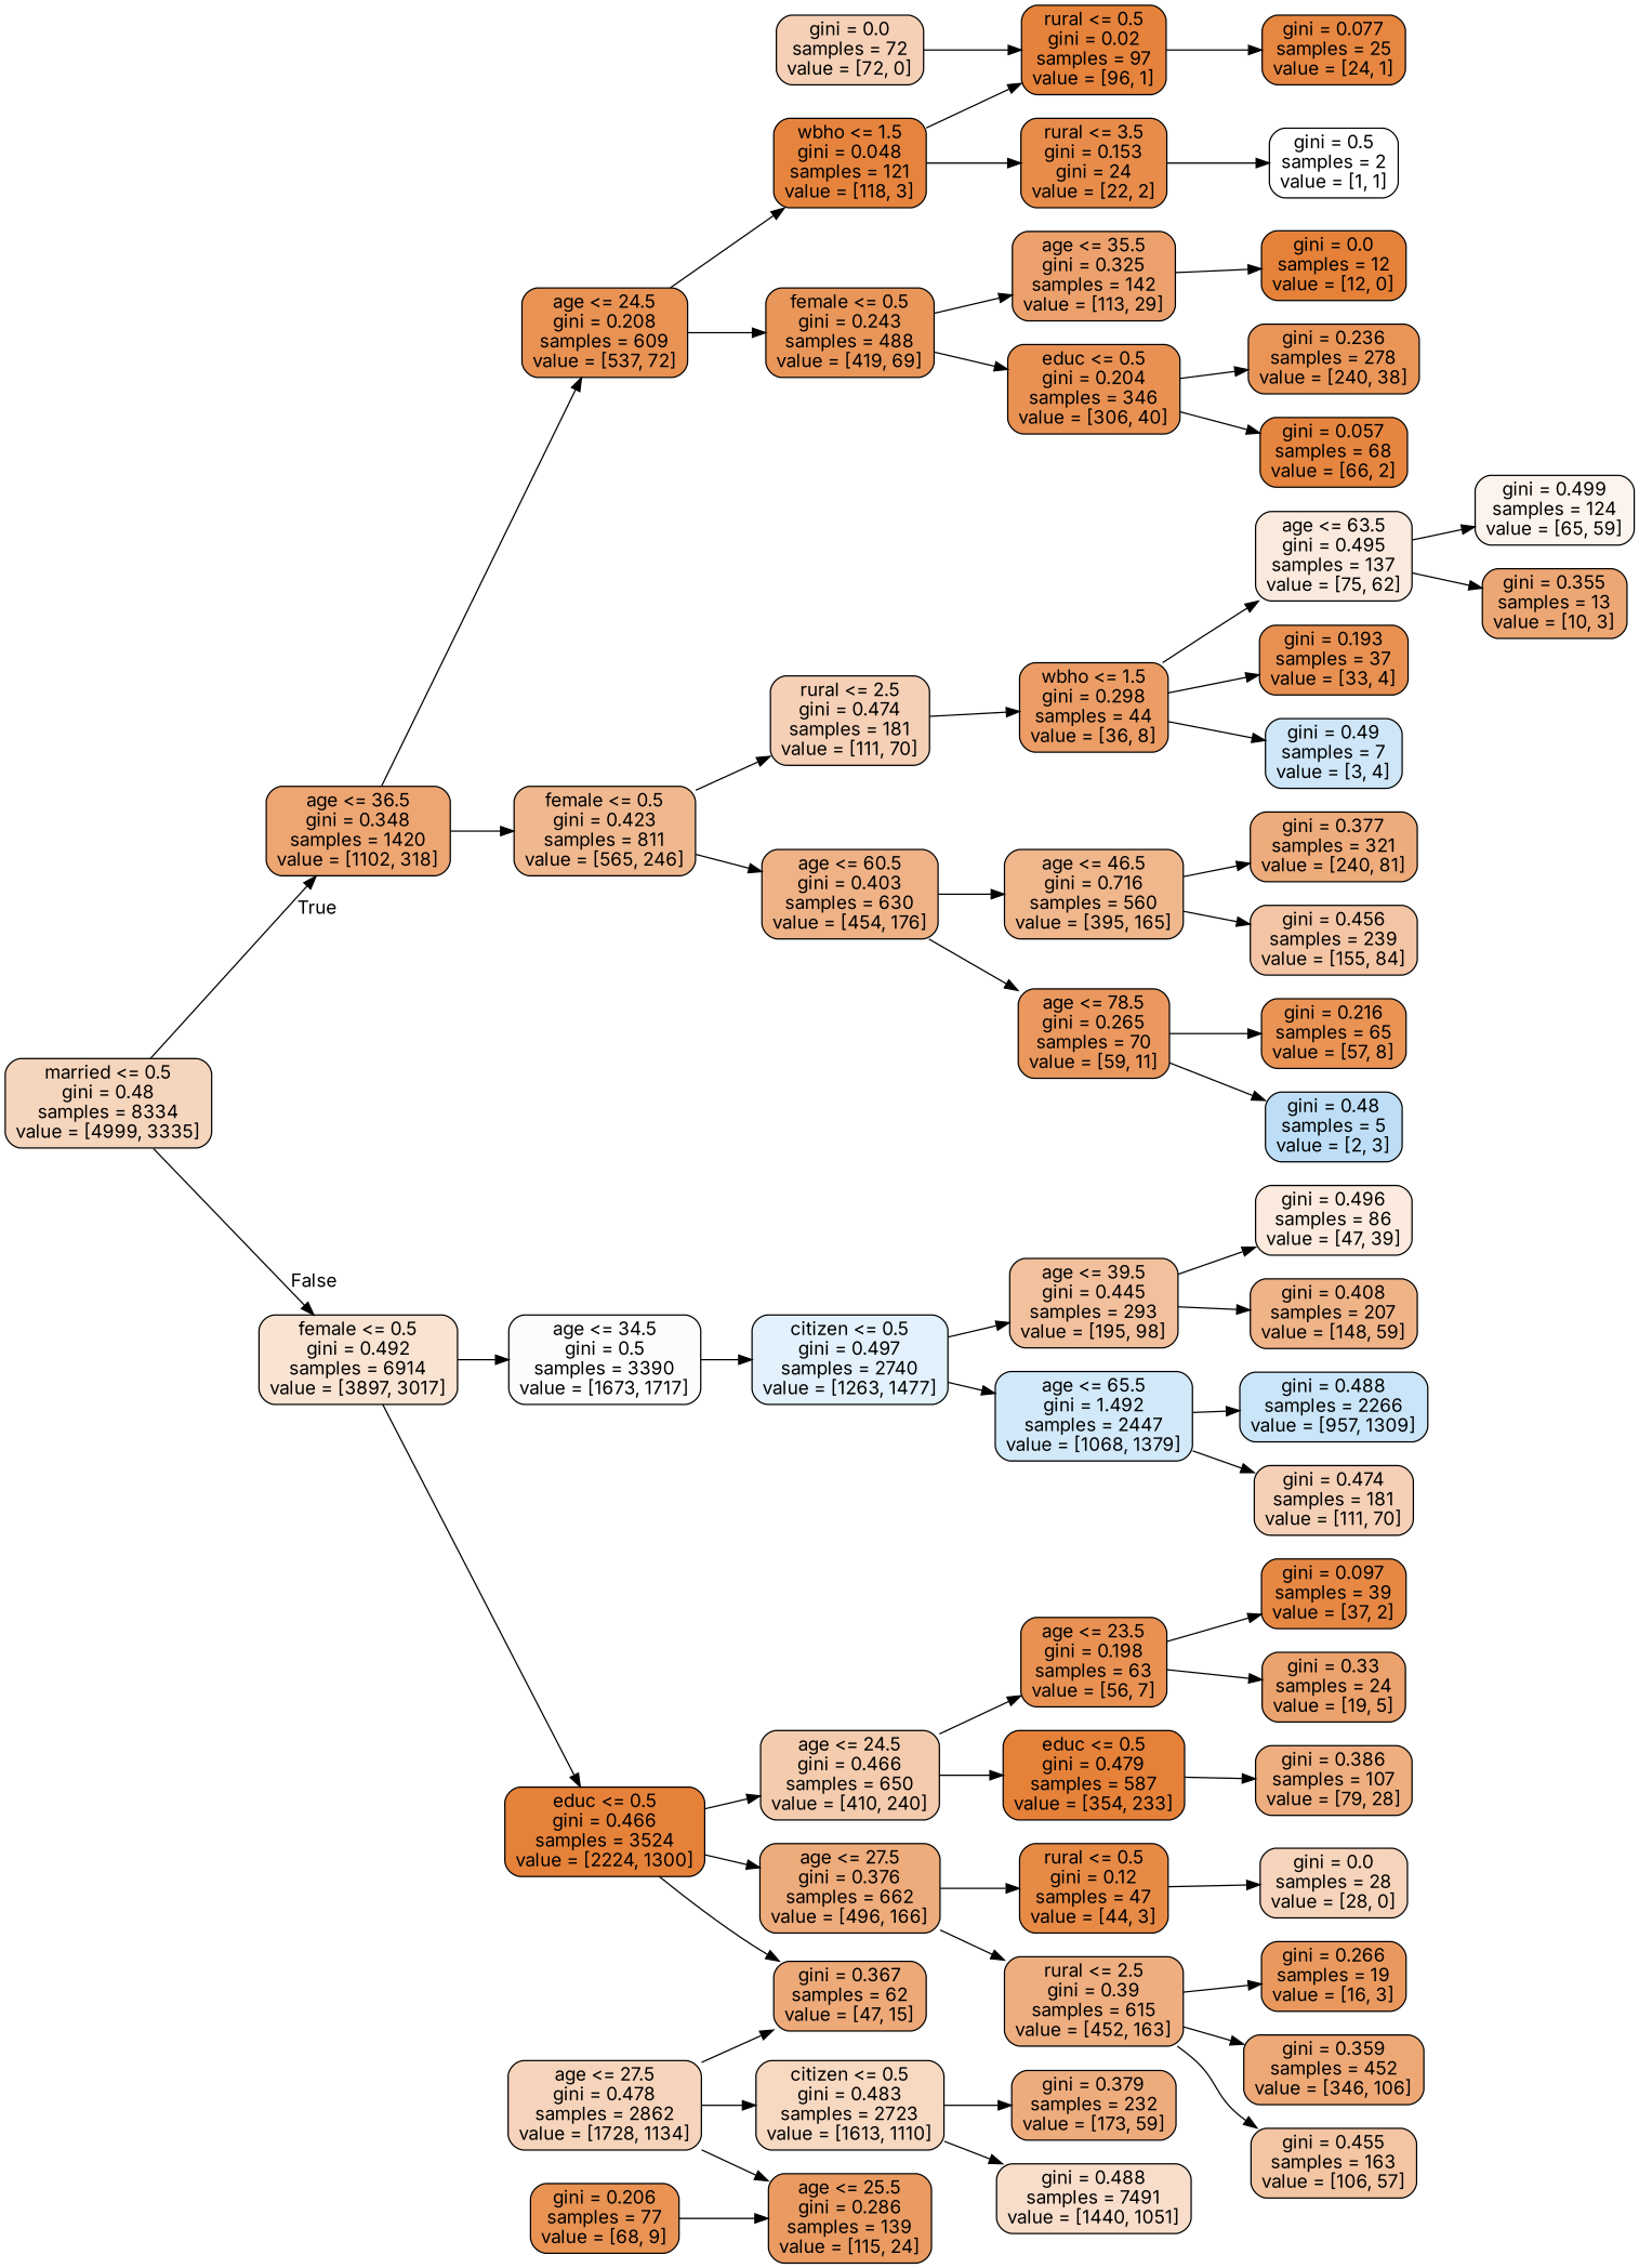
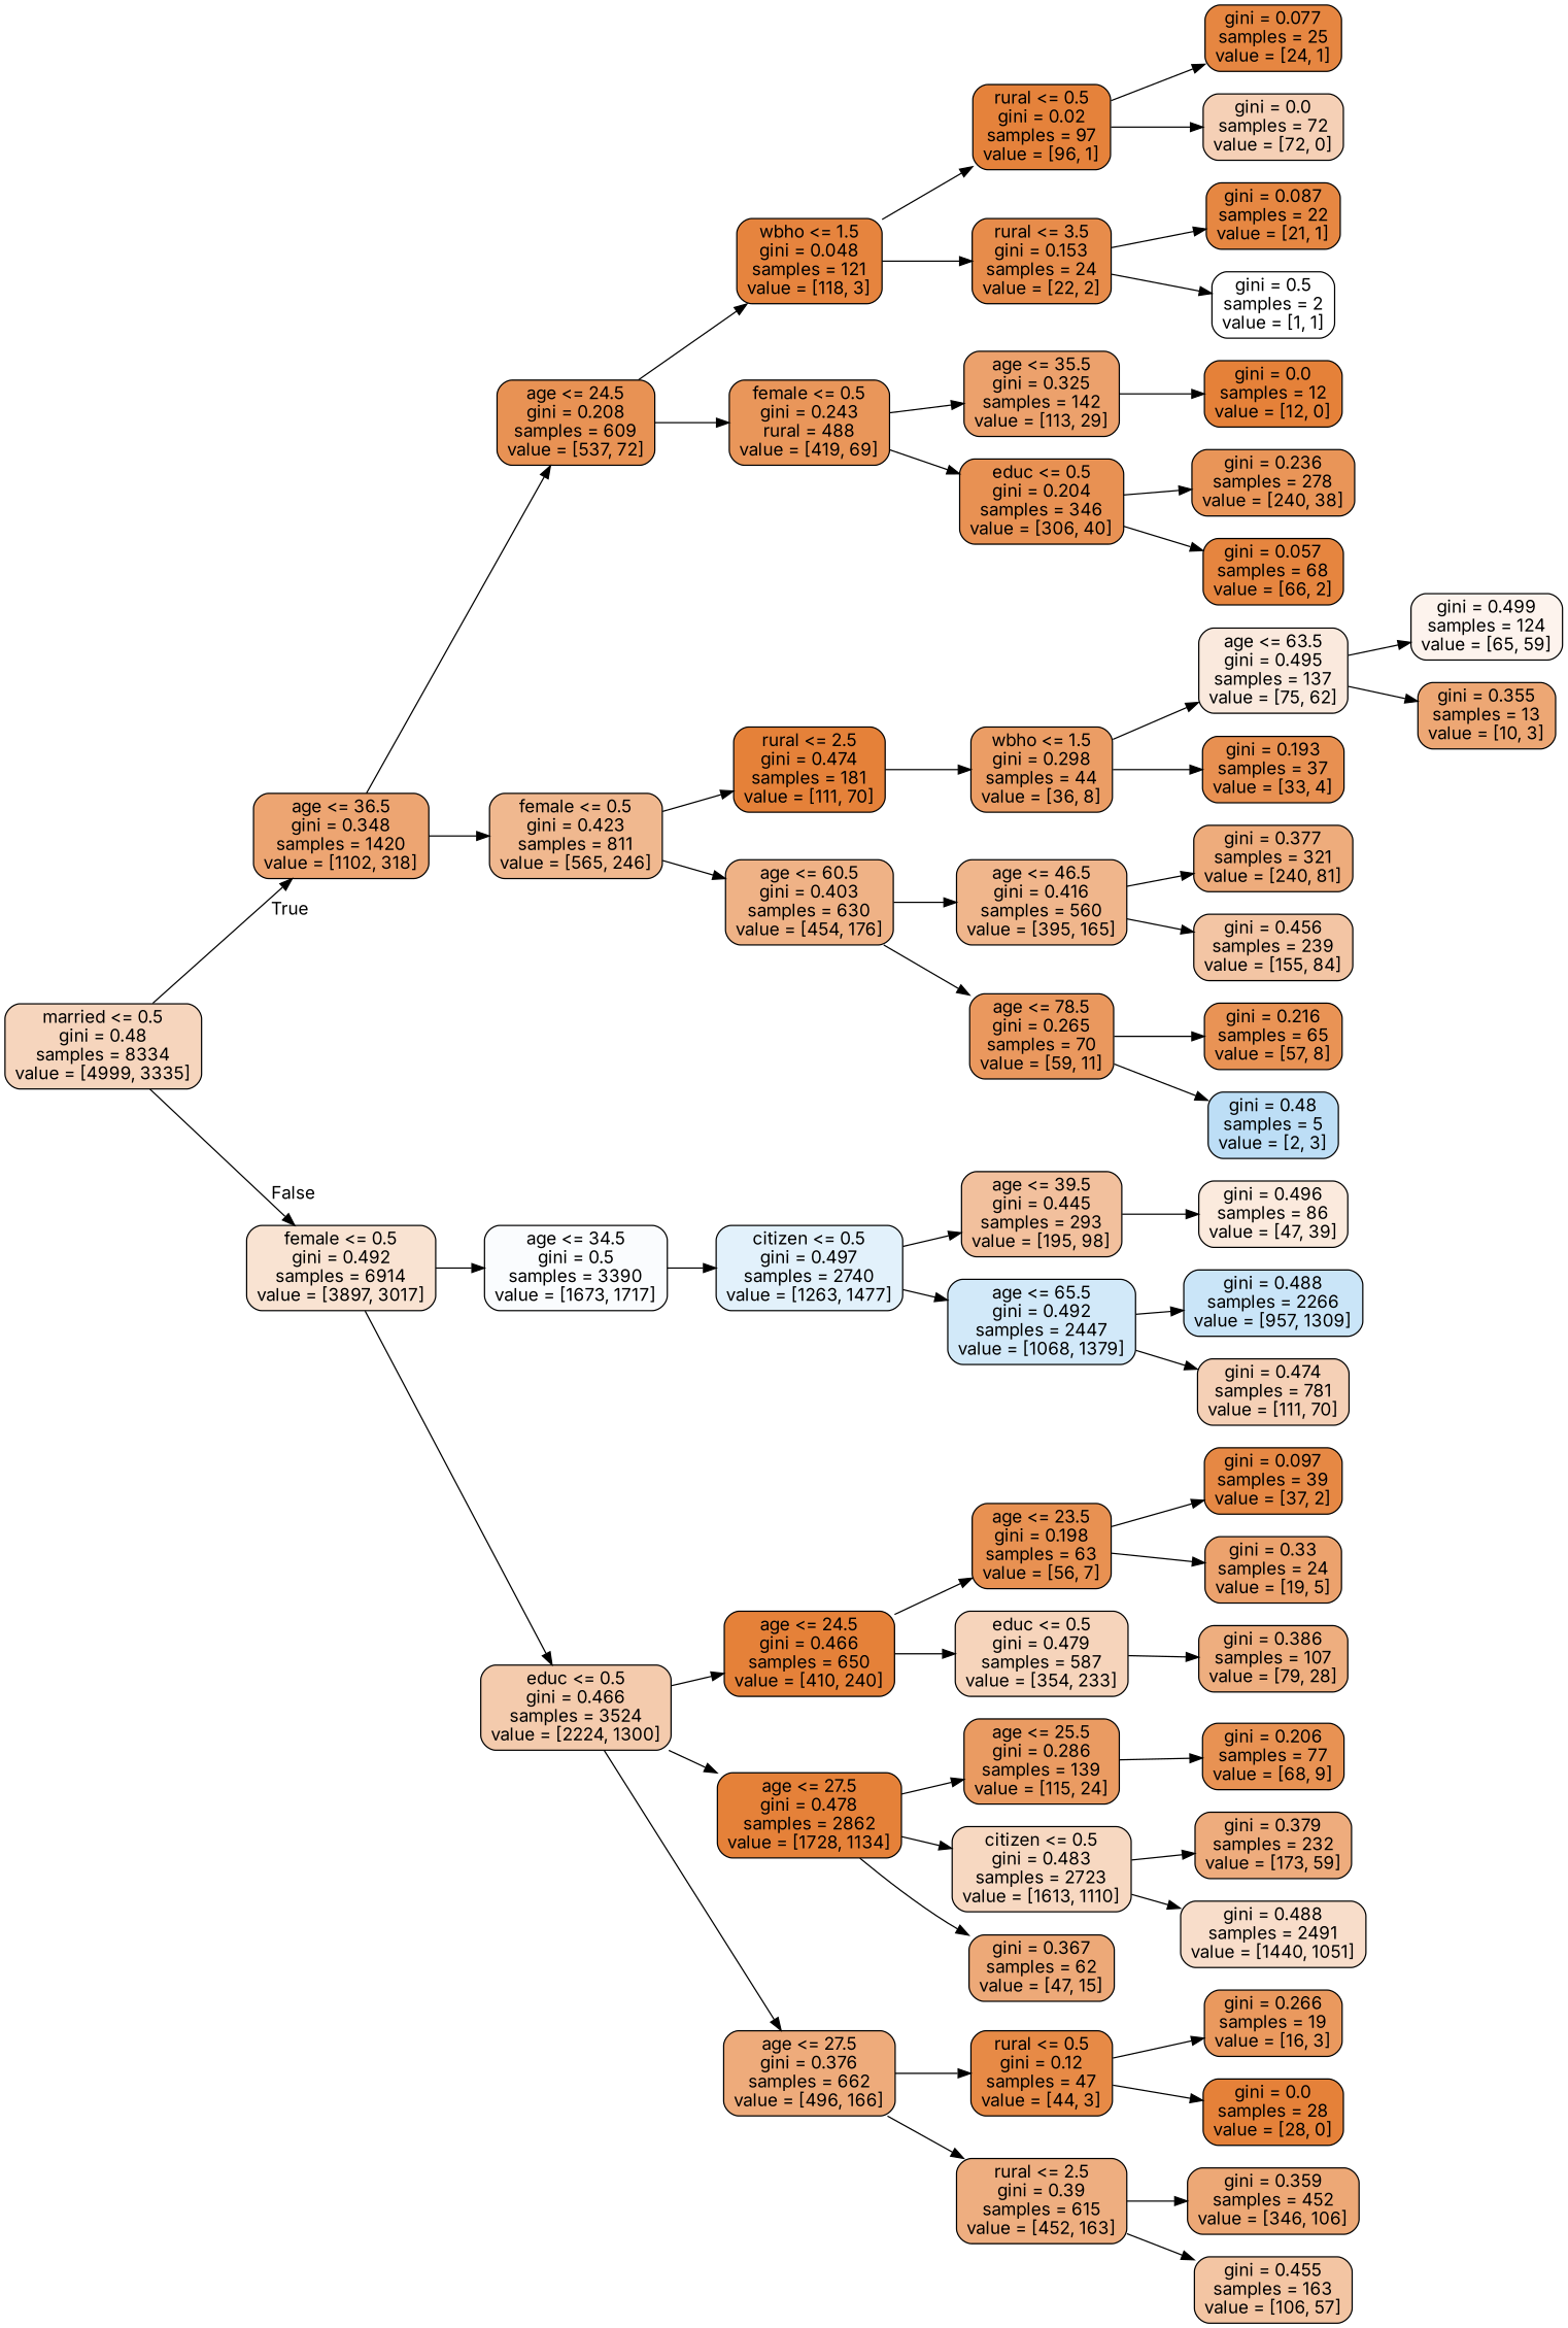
  digraph {
    fontname=Inter
    rankdir=LR
    node [color=black fillcolor="#f5d0b6" fontname=Inter shape=box style="filled, rounded"]
    edge [fontname=Inter]
    n1 [fillcolor="#f6d5bd" label="married <= 0.5\ngini = 0.48\nsamples = 8334\nvalue = [4999, 3335]"]
    n2 [fillcolor="#eda572" label="age <= 36.5\ngini = 0.348\nsamples = 1420\nvalue = [1102, 318]"]
    n3 [fillcolor="#f9e3d2" label="female <= 0.5\ngini = 0.492\nsamples = 6914\nvalue = [3897, 3017]"]
    n4 [fillcolor="#e89254" label="age <= 24.5\ngini = 0.208\nsamples = 609\nvalue = [537, 72]"]
    n5 [fillcolor="#f0b88f" label="female <= 0.5\ngini = 0.423\nsamples = 811\nvalue = [565, 246]"]
    n6 [fillcolor="#fafcfe" label="age <= 34.5\ngini = 0.5\nsamples = 3390\nvalue = [1673, 1717]"]
-   n7 [fillcolor="#e58139" label="educ <= 0.5\ngini = 0.466\nsamples = 3524\nvalue = [2224, 1300]"]
+   n7 [fillcolor="#f4cbad" label="educ <= 0.5\ngini = 0.466\nsamples = 3524\nvalue = [2224, 1300]"]
    n8 [fillcolor="#e6843e" label="wbho <= 1.5\ngini = 0.048\nsamples = 121\nvalue = [118, 3]"]
-   n9 [fillcolor="#e9965a" label="female <= 0.5\ngini = 0.243\nsamples = 488\nvalue = [419, 69]"]
-   n10 [label="rural <= 2.5\ngini = 0.474\nsamples = 181\nvalue = [111, 70]"]
+   n9 [fillcolor="#e9965a" label="female <= 0.5\ngini = 0.243\nrural = 488\nvalue = [419, 69]"]
+   n10 [fillcolor="#e58139" label="rural <= 2.5\ngini = 0.474\nsamples = 181\nvalue = [111, 70]"]
    n11 [fillcolor="#efb286" label="age <= 60.5\ngini = 0.403\nsamples = 630\nvalue = [454, 176]"]
    n12 [fillcolor="#e5823b" label="rural <= 0.5\ngini = 0.02\nsamples = 97\nvalue = [96, 1]"]
-   n13 [fillcolor="#e78c4b" label="rural <= 3.5\ngini = 0.153\ngini = 24\nvalue = [22, 2]"]
+   n13 [fillcolor="#e78c4b" label="rural <= 3.5\ngini = 0.153\nsamples = 24\nvalue = [22, 2]"]
    n14 [fillcolor="#eca16c" label="age <= 35.5\ngini = 0.325\nsamples = 142\nvalue = [113, 29]"]
    n15 [fillcolor="#e89153" label="educ <= 0.5\ngini = 0.204\nsamples = 346\nvalue = [306, 40]"]
    n16 [fillcolor="#e68641" label="gini = 0.077\nsamples = 25\nvalue = [24, 1]"]
    n17 [label="gini = 0.0\nsamples = 72\nvalue = [72, 0]"]
+   n18 [fillcolor="#e68742" label="gini = 0.087\nsamples = 22\nvalue = [21, 1]"]
    n19 [fillcolor="#ffffff" label="gini = 0.5\nsamples = 2\nvalue = [1, 1]"]
    n20 [fillcolor="#e58139" label="gini = 0.0\nsamples = 12\nvalue = [12, 0]"]
    n21 [fillcolor="#e99558" label="gini = 0.236\nsamples = 278\nvalue = [240, 38]"]
    n22 [fillcolor="#e6853f" label="gini = 0.057\nsamples = 68\nvalue = [66, 2]"]
    n23 [fillcolor="#eb9d65" label="wbho <= 1.5\ngini = 0.298\nsamples = 44\nvalue = [36, 8]"]
-   n24 [fillcolor="#f0b68c" label="age <= 46.5\ngini = 0.716\nsamples = 560\nvalue = [395, 165]"]
+   n24 [fillcolor="#f0b68c" label="age <= 46.5\ngini = 0.416\nsamples = 560\nvalue = [395, 165]"]
    n25 [fillcolor="#ea985e" label="age <= 78.5\ngini = 0.265\nsamples = 70\nvalue = [59, 11]"]
    n26 [fillcolor="#fae9dd" label="age <= 63.5\ngini = 0.495\nsamples = 137\nvalue = [75, 62]"]
    n27 [fillcolor="#fdf3ed" label="gini = 0.499\nsamples = 124\nvalue = [65, 59]"]
    n28 [fillcolor="#eda774" label="gini = 0.355\nsamples = 13\nvalue = [10, 3]"]
    n29 [fillcolor="#e89051" label="gini = 0.193\nsamples = 37\nvalue = [33, 4]"]
-   n30 [fillcolor="#cee6f8" label="gini = 0.49\nsamples = 7\nvalue = [3, 4]"]
    n31 [fillcolor="#eeac7c" label="gini = 0.377\nsamples = 321\nvalue = [240, 81]"]
    n32 [fillcolor="#f3c5a4" label="gini = 0.456\nsamples = 239\nvalue = [155, 84]"]
    n33 [fillcolor="#e99355" label="gini = 0.216\nsamples = 65\nvalue = [57, 8]"]
    n34 [fillcolor="#bddef6" label="gini = 0.48\nsamples = 5\nvalue = [2, 3]"]
    n35 [fillcolor="#e2f1fb" label="citizen <= 0.5\ngini = 0.497\nsamples = 2740\nvalue = [1263, 1477]"]
-   n36 [fillcolor="#f4cbad" label="age <= 24.5\ngini = 0.466\nsamples = 650\nvalue = [410, 240]"]
-   n37 [fillcolor="#f6d4bb" label="age <= 27.5\ngini = 0.478\nsamples = 2862\nvalue = [1728, 1134]"]
+   n36 [fillcolor="#e58139" label="age <= 24.5\ngini = 0.466\nsamples = 650\nvalue = [410, 240]"]
+   n37 [fillcolor="#e58139" label="age <= 27.5\ngini = 0.478\nsamples = 2862\nvalue = [1728, 1134]"]
    n38 [fillcolor="#eeab7b" label="age <= 27.5\ngini = 0.376\nsamples = 662\nvalue = [496, 166]"]
    n39 [fillcolor="#e89152" label="age <= 23.5\ngini = 0.198\nsamples = 63\nvalue = [56, 7]"]
-   n40 [fillcolor="#e58139" label="educ <= 0.5\ngini = 0.479\nsamples = 587\nvalue = [354, 233]"]
+   n40 [fillcolor="#f6d4bb" label="educ <= 0.5\ngini = 0.479\nsamples = 587\nvalue = [354, 233]"]
    n41 [fillcolor="#f2c09d" label="age <= 39.5\ngini = 0.445\nsamples = 293\nvalue = [195, 98]"]
-   n42 [fillcolor="#d2e9f9" label="age <= 65.5\ngini = 1.492\nsamples = 2447\nvalue = [1068, 1379]"]
+   n42 [fillcolor="#d2e9f9" label="age <= 65.5\ngini = 0.492\nsamples = 2447\nvalue = [1068, 1379]"]
    n43 [fillcolor="#e68844" label="gini = 0.097\nsamples = 39\nvalue = [37, 2]"]
    n44 [fillcolor="#eca26d" label="gini = 0.33\nsamples = 24\nvalue = [19, 5]"]
    n45 [fillcolor="#eeae7f" label="gini = 0.386\nsamples = 107\nvalue = [79, 28]"]
    n46 [fillcolor="#fbeadd" label="gini = 0.496\nsamples = 86\nvalue = [47, 39]"]
-   n47 [fillcolor="#efb388" label="gini = 0.408\nsamples = 207\nvalue = [148, 59]"]
    n48 [fillcolor="#cae5f8" label="gini = 0.488\nsamples = 2266\nvalue = [957, 1309]"]
-   n49 [label="gini = 0.474\nsamples = 181\nvalue = [111, 70]"]
+   n49 [label="gini = 0.474\nsamples = 781\nvalue = [111, 70]"]
    n50 [fillcolor="#ea9b62" label="age <= 25.5\ngini = 0.286\nsamples = 139\nvalue = [115, 24]"]
    n51 [fillcolor="#f7d8c1" label="citizen <= 0.5\ngini = 0.483\nsamples = 2723\nvalue = [1613, 1110]"]
    n52 [fillcolor="#eda978" label="gini = 0.367\nsamples = 62\nvalue = [47, 15]"]
    n53 [fillcolor="#e78a46" label="rural <= 0.5\ngini = 0.12\nsamples = 47\nvalue = [44, 3]"]
    n54 [fillcolor="#eeae80" label="rural <= 2.5\ngini = 0.39\nsamples = 615\nvalue = [452, 163]"]
    n55 [fillcolor="#e89253" label="gini = 0.206\nsamples = 77\nvalue = [68, 9]"]
    n56 [fillcolor="#eeac7d" label="gini = 0.379\nsamples = 232\nvalue = [173, 59]"]
-   n57 [fillcolor="#f8ddca" label="gini = 0.488\nsamples = 7491\nvalue = [1440, 1051]"]
+   n57 [fillcolor="#f8ddca" label="gini = 0.488\nsamples = 2491\nvalue = [1440, 1051]"]
    n58 [fillcolor="#ea995e" label="gini = 0.266\nsamples = 19\nvalue = [16, 3]"]
-   n59 [fillcolor="#f6d4bb" label="gini = 0.0\nsamples = 28\nvalue = [28, 0]"]
+   n59 [fillcolor="#e58139" label="gini = 0.0\nsamples = 28\nvalue = [28, 0]"]
    n60 [fillcolor="#eda876" label="gini = 0.359\nsamples = 452\nvalue = [346, 106]"]
    n61 [fillcolor="#f3c5a3" label="gini = 0.455\nsamples = 163\nvalue = [106, 57]"]
    n1 -> n2 [headlabel=True labelangle=45 labeldistance=2.5]
    n1 -> n3 [headlabel=False labelangle=-45 labeldistance=2.5]
    n2 -> n4
    n2 -> n5
    n3 -> n6
    n3 -> n7
    n4 -> n8
    n4 -> n9
    n5 -> n10
    n5 -> n11
    n6 -> n35
    n7 -> n36
-   n7 -> n52
+   n7 -> n37
    n7 -> n38
    n8 -> n12
    n8 -> n13
    n9 -> n14
    n9 -> n15
    n10 -> n23
    n11 -> n24
    n11 -> n25
    n12 -> n16
-   n17 -> n12
+   n12 -> n17
+   n13 -> n18
    n13 -> n19
    n14 -> n20
    n15 -> n21
    n15 -> n22
    n23 -> n26
    n23 -> n29
-   n23 -> n30
    n24 -> n31
    n24 -> n32
    n25 -> n33
    n25 -> n34
    n26 -> n27
    n26 -> n28
    n35 -> n41
    n35 -> n42
    n36 -> n39
    n36 -> n40
    n37 -> n50
    n37 -> n51
    n37 -> n52
    n38 -> n53
    n38 -> n54
    n39 -> n43
    n39 -> n44
    n40 -> n45
    n41 -> n46
-   n41 -> n47
    n42 -> n48
    n42 -> n49
-   n55 -> n50
+   n50 -> n55
    n51 -> n56
    n51 -> n57
-   n54 -> n58
+   n53 -> n58
    n53 -> n59
    n54 -> n60
    n54 -> n61
  }
